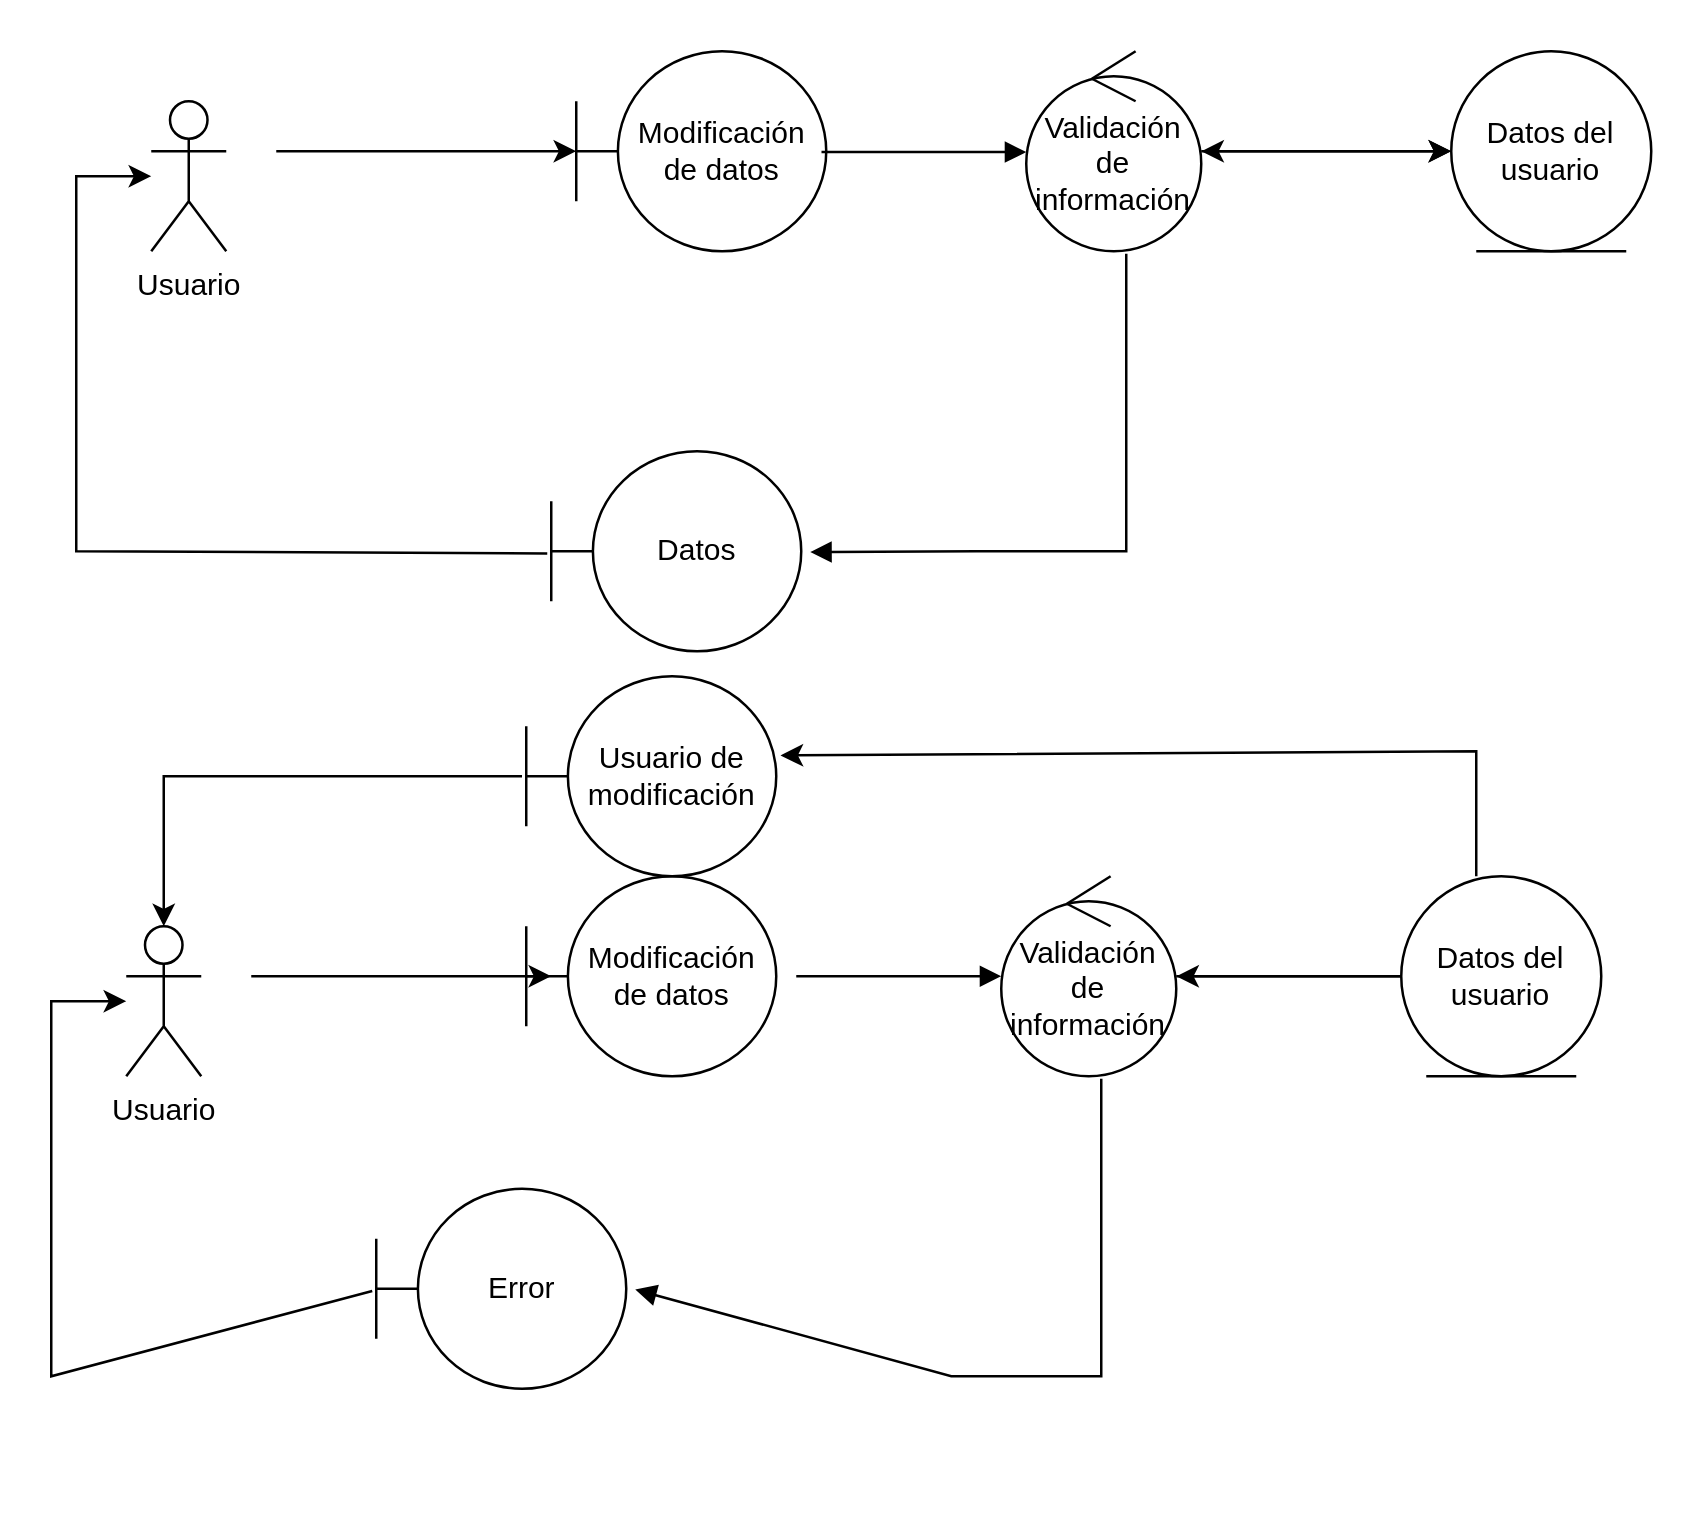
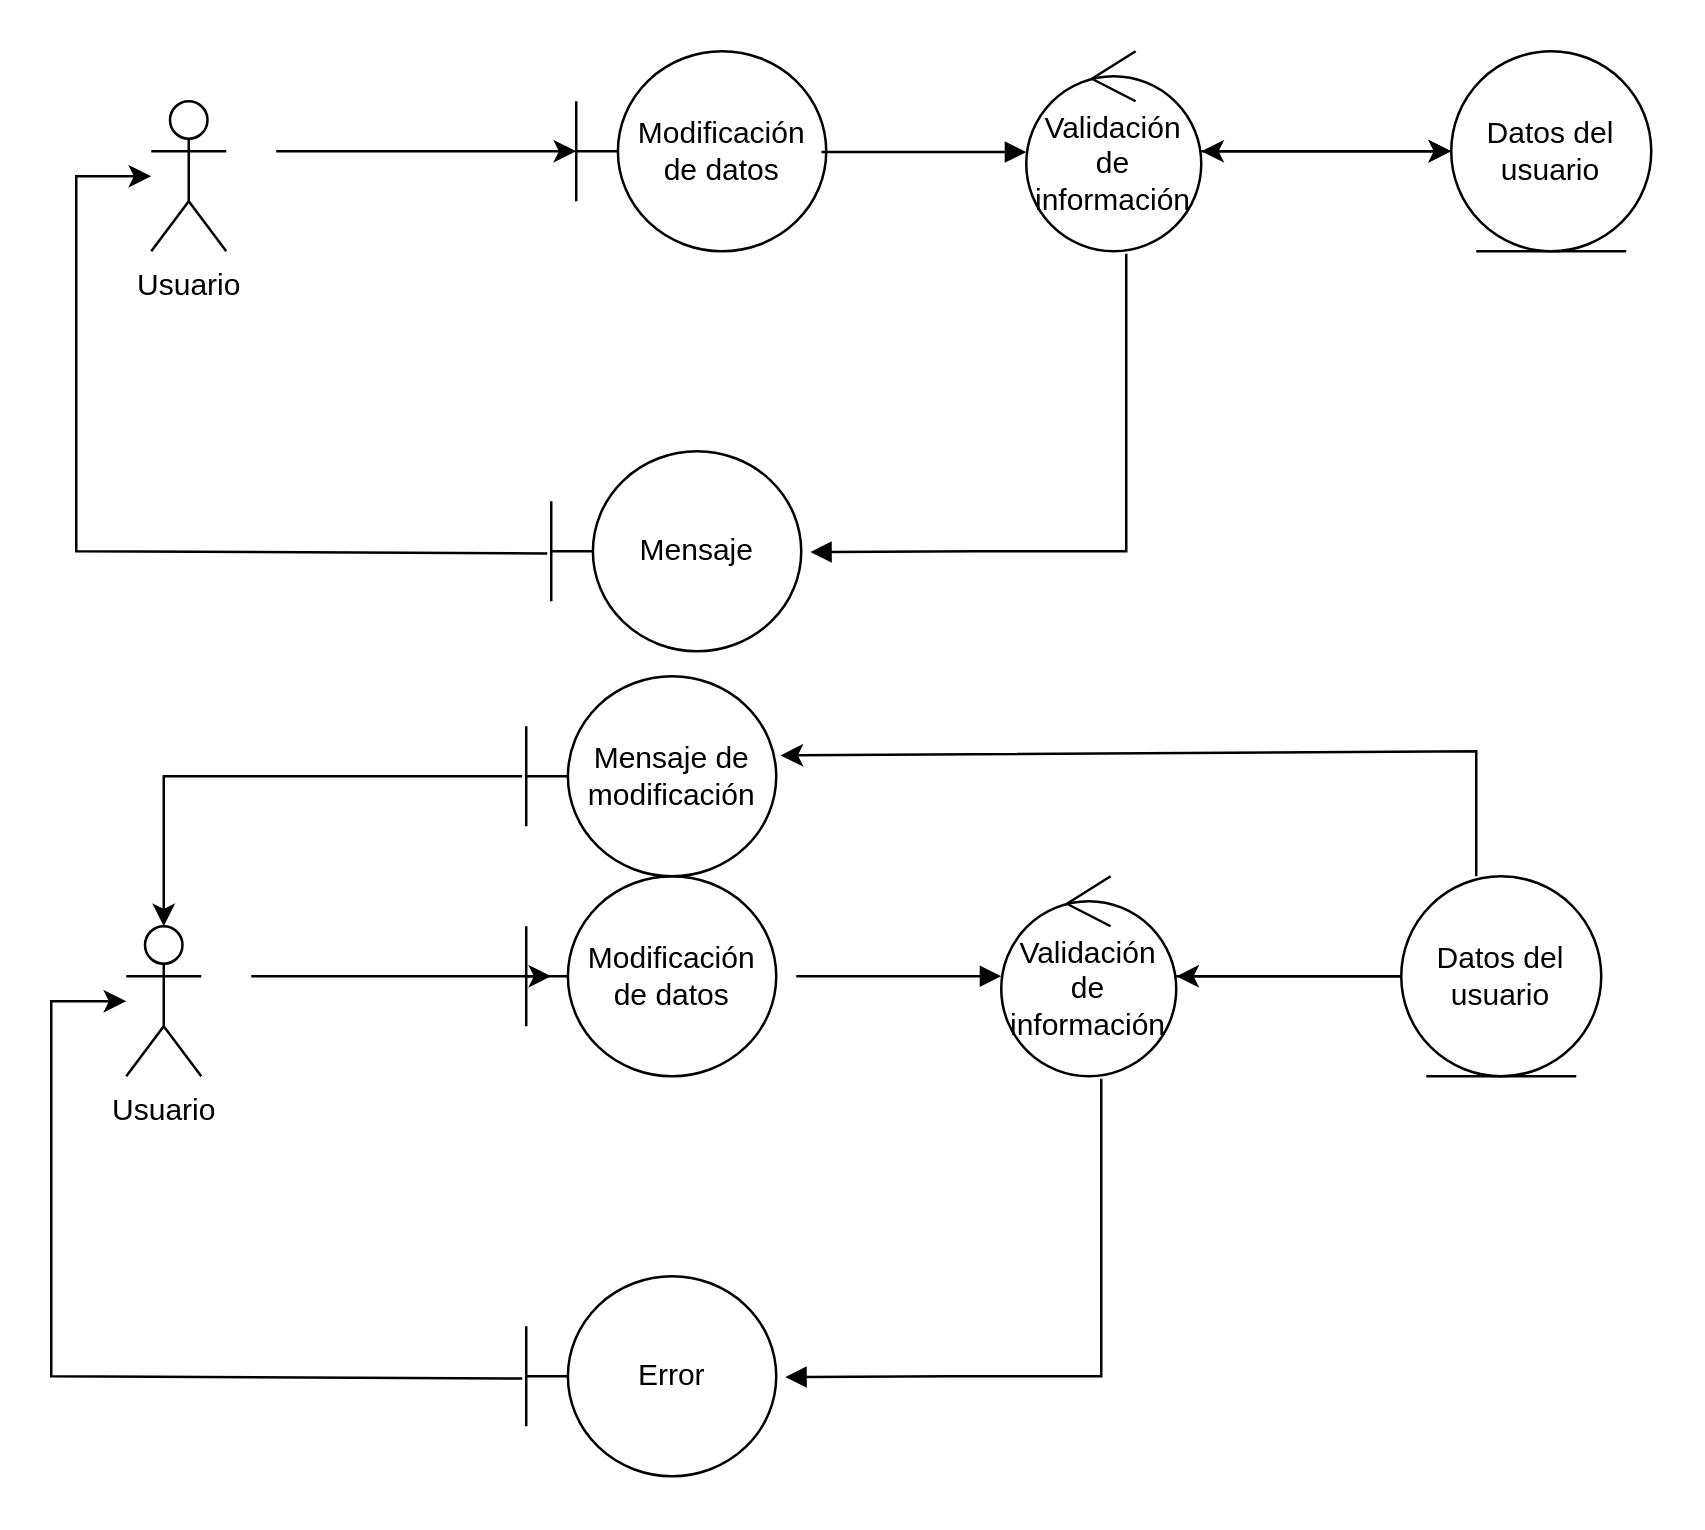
  <mxCell id="0" />
  <mxCell id="1" parent="0" />
  <mxCell id="2" value="Usuario" style="shape=umlActor;verticalLabelPosition=bottom;verticalAlign=top;html=1;outlineConnect=0;" vertex="1" parent="1"><mxGeometry x="60" y="40" width="30" height="60" as="geometry" /></mxCell>
  <mxCell id="3" value="" style="endArrow=classic;html=1;rounded=0;" edge="1" parent="1" target="4"><mxGeometry width="50" height="50" relative="1" as="geometry"><mxPoint x="110" y="60" as="sourcePoint" /><mxPoint x="240" y="60" as="targetPoint" /></mxGeometry></mxCell>
  <mxCell id="4" value="Modificación de datos" style="shape=umlBoundary;whiteSpace=wrap;html=1;" vertex="1" parent="1"><mxGeometry x="230" y="20" width="100" height="80" as="geometry" /></mxCell>
  <mxCell id="5" value="" style="html=1;verticalAlign=bottom;endArrow=block;curved=0;rounded=0;entryX=0;entryY=0.504;entryDx=0;entryDy=0;entryPerimeter=0;exitX=0.981;exitY=0.504;exitDx=0;exitDy=0;exitPerimeter=0;" edge="1" parent="1" source="4" target="7"><mxGeometry width="80" relative="1" as="geometry"><mxPoint x="330" y="59.71" as="sourcePoint" /><mxPoint x="410" y="59.71" as="targetPoint" /></mxGeometry></mxCell>
  <mxCell id="6" value="" style="edgeStyle=orthogonalEdgeStyle;rounded=0;orthogonalLoop=1;jettySize=auto;html=1;" edge="1" parent="1" source="7" target="9"><mxGeometry relative="1" as="geometry" /></mxCell>
  <mxCell id="7" value="Validación de información" style="ellipse;shape=umlControl;whiteSpace=wrap;html=1;" vertex="1" parent="1"><mxGeometry x="410" y="20" width="70" height="80" as="geometry" /></mxCell>
  <mxCell id="8" value="" style="endArrow=classic;startArrow=classic;html=1;rounded=0;entryX=0;entryY=0.5;entryDx=0;entryDy=0;" edge="1" parent="1" source="7" target="9"><mxGeometry width="50" height="50" relative="1" as="geometry"><mxPoint x="480" y="60" as="sourcePoint" /><mxPoint x="580" y="60" as="targetPoint" /></mxGeometry></mxCell>
  <mxCell id="9" value="Datos del usuario" style="ellipse;shape=umlEntity;whiteSpace=wrap;html=1;" vertex="1" parent="1"><mxGeometry x="580" y="20" width="80" height="80" as="geometry" /></mxCell>
  <mxCell id="10" value="" style="html=1;verticalAlign=bottom;endArrow=block;curved=0;rounded=0;entryX=1.036;entryY=0.504;entryDx=0;entryDy=0;entryPerimeter=0;" edge="1" parent="1" target="11"><mxGeometry x="0.004" width="80" relative="1" as="geometry"><mxPoint x="450" y="101" as="sourcePoint" /><mxPoint x="445" y="180" as="targetPoint" /><Array as="points"><mxPoint x="450" y="220" /><mxPoint x="390" y="220" /></Array><mxPoint as="offset" /></mxGeometry></mxCell>
- <mxCell id="11" value="Datos" style="shape=umlBoundary;whiteSpace=wrap;html=1;" vertex="1" parent="1"><mxGeometry x="220" y="180" width="100" height="80" as="geometry" /></mxCell>
+ <mxCell id="11" value="Mensaje" style="shape=umlBoundary;whiteSpace=wrap;html=1;" vertex="1" parent="1"><mxGeometry x="220" y="180" width="100" height="80" as="geometry" /></mxCell>
  <mxCell id="12" value="" style="endArrow=classic;html=1;rounded=0;exitX=-0.016;exitY=0.511;exitDx=0;exitDy=0;exitPerimeter=0;" edge="1" parent="1" source="11" target="2"><mxGeometry width="50" height="50" relative="1" as="geometry"><mxPoint x="210" y="220" as="sourcePoint" /><mxPoint x="20" y="220" as="targetPoint" /><Array as="points"><mxPoint x="30" y="220" /><mxPoint x="30" y="70" /></Array></mxGeometry></mxCell>
  <mxCell id="13" value="Usuario" style="shape=umlActor;verticalLabelPosition=bottom;verticalAlign=top;html=1;outlineConnect=0;" vertex="1" parent="1"><mxGeometry x="50" y="370" width="30" height="60" as="geometry" /></mxCell>
  <mxCell id="14" value="" style="endArrow=classic;html=1;rounded=0;" edge="1" parent="1"><mxGeometry width="50" height="50" relative="1" as="geometry"><mxPoint x="100" y="390" as="sourcePoint" /><mxPoint x="220" y="390" as="targetPoint" /></mxGeometry></mxCell>
  <mxCell id="15" value="" style="html=1;verticalAlign=bottom;endArrow=block;curved=0;rounded=0;entryX=0;entryY=0.504;entryDx=0;entryDy=0;entryPerimeter=0;exitX=0.981;exitY=0.504;exitDx=0;exitDy=0;exitPerimeter=0;" edge="1" parent="1"><mxGeometry width="80" relative="1" as="geometry"><mxPoint x="318" y="390" as="sourcePoint" /><mxPoint x="400" y="390" as="targetPoint" /></mxGeometry></mxCell>
  <mxCell id="16" value="" style="edgeStyle=orthogonalEdgeStyle;rounded=0;orthogonalLoop=1;jettySize=auto;html=1;" edge="1" parent="1"><mxGeometry relative="1" as="geometry"><mxPoint x="470" y="390" as="sourcePoint" /><mxPoint x="570" y="390" as="targetPoint" /></mxGeometry></mxCell>
  <mxCell id="17" value="" style="endArrow=classic;startArrow=classic;html=1;rounded=0;entryX=0;entryY=0.5;entryDx=0;entryDy=0;" edge="1" parent="1"><mxGeometry width="50" height="50" relative="1" as="geometry"><mxPoint x="470" y="390" as="sourcePoint" /><mxPoint x="570" y="390" as="targetPoint" /></mxGeometry></mxCell>
  <mxCell id="18" value="" style="html=1;verticalAlign=bottom;endArrow=block;curved=0;rounded=0;entryX=1.036;entryY=0.504;entryDx=0;entryDy=0;entryPerimeter=0;" edge="1" parent="1" target="19"><mxGeometry x="0.004" width="80" relative="1" as="geometry"><mxPoint x="440" y="431" as="sourcePoint" /><mxPoint x="435" y="510" as="targetPoint" /><Array as="points"><mxPoint x="440" y="550" /><mxPoint x="380" y="550" /></Array><mxPoint as="offset" /></mxGeometry></mxCell>
- <mxCell id="19" value="Error" style="shape=umlBoundary;whiteSpace=wrap;html=1;" vertex="1" parent="1"><mxGeometry x="150" y="475" width="100" height="80" as="geometry" /></mxCell>
+ <mxCell id="19" value="Error" style="shape=umlBoundary;whiteSpace=wrap;html=1;" vertex="1" parent="1"><mxGeometry x="210" y="510" width="100" height="80" as="geometry" /></mxCell>
  <mxCell id="20" value="" style="endArrow=classic;html=1;rounded=0;exitX=-0.016;exitY=0.511;exitDx=0;exitDy=0;exitPerimeter=0;" edge="1" parent="1" source="19" target="13"><mxGeometry width="50" height="50" relative="1" as="geometry"><mxPoint x="200" y="550" as="sourcePoint" /><mxPoint x="10" y="550" as="targetPoint" /><Array as="points"><mxPoint x="20" y="550" /><mxPoint x="20" y="400" /></Array></mxGeometry></mxCell>
  <mxCell id="21" value="Modificación de datos" style="shape=umlBoundary;whiteSpace=wrap;html=1;" vertex="1" parent="1"><mxGeometry x="210" y="350" width="100" height="80" as="geometry" /></mxCell>
  <mxCell id="22" value="Validación de información" style="ellipse;shape=umlControl;whiteSpace=wrap;html=1;" vertex="1" parent="1"><mxGeometry x="400" y="350" width="70" height="80" as="geometry" /></mxCell>
  <mxCell id="23" value="Datos del usuario" style="ellipse;shape=umlEntity;whiteSpace=wrap;html=1;" vertex="1" parent="1"><mxGeometry x="560" y="350" width="80" height="80" as="geometry" /></mxCell>
- <mxCell id="24" value="Usuario de modificación" style="shape=umlBoundary;whiteSpace=wrap;html=1;" vertex="1" parent="1"><mxGeometry x="210" y="270" width="100" height="80" as="geometry" /></mxCell>
+ <mxCell id="24" value="Mensaje de modificación" style="shape=umlBoundary;whiteSpace=wrap;html=1;" vertex="1" parent="1"><mxGeometry x="210" y="270" width="100" height="80" as="geometry" /></mxCell>
  <mxCell id="25" value="" style="endArrow=classic;html=1;rounded=0;exitX=-0.017;exitY=0.5;exitDx=0;exitDy=0;exitPerimeter=0;entryX=0.5;entryY=0;entryDx=0;entryDy=0;entryPerimeter=0;" edge="1" parent="1" source="24" target="13"><mxGeometry width="50" height="50" relative="1" as="geometry"><mxPoint x="30" y="335" as="sourcePoint" /><mxPoint x="80" y="285" as="targetPoint" /><Array as="points"><mxPoint x="65" y="310" /></Array></mxGeometry></mxCell>
  <mxCell id="26" value="" style="endArrow=classic;html=1;rounded=0;entryX=1.017;entryY=0.396;entryDx=0;entryDy=0;entryPerimeter=0;exitX=0.375;exitY=0;exitDx=0;exitDy=0;exitPerimeter=0;" edge="1" parent="1" source="23" target="24"><mxGeometry width="50" height="50" relative="1" as="geometry"><mxPoint x="610" y="310" as="sourcePoint" /><mxPoint x="310" y="280" as="targetPoint" /><Array as="points"><mxPoint x="590" y="300" /></Array></mxGeometry></mxCell>
